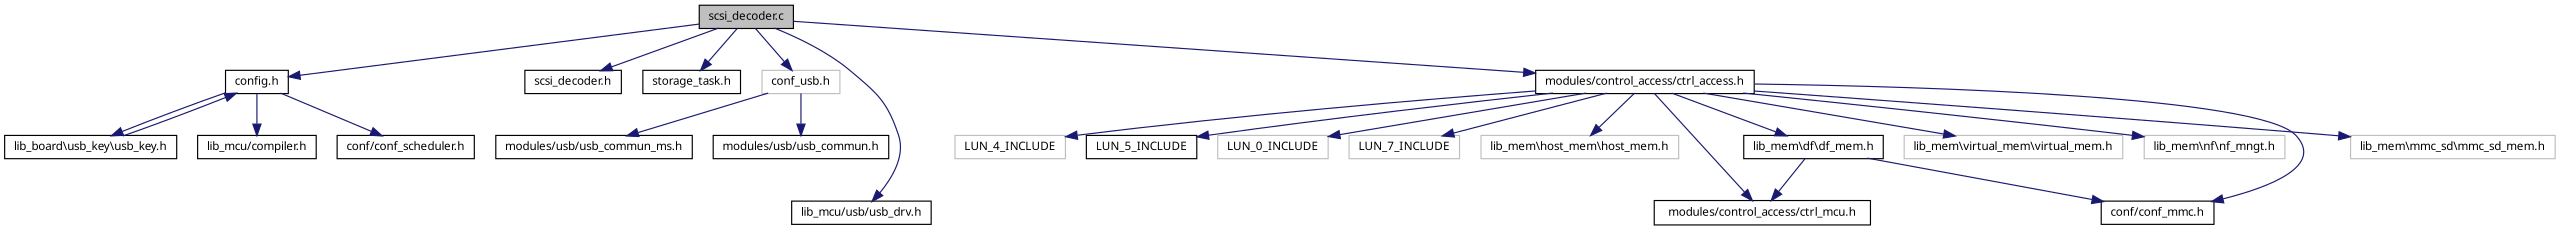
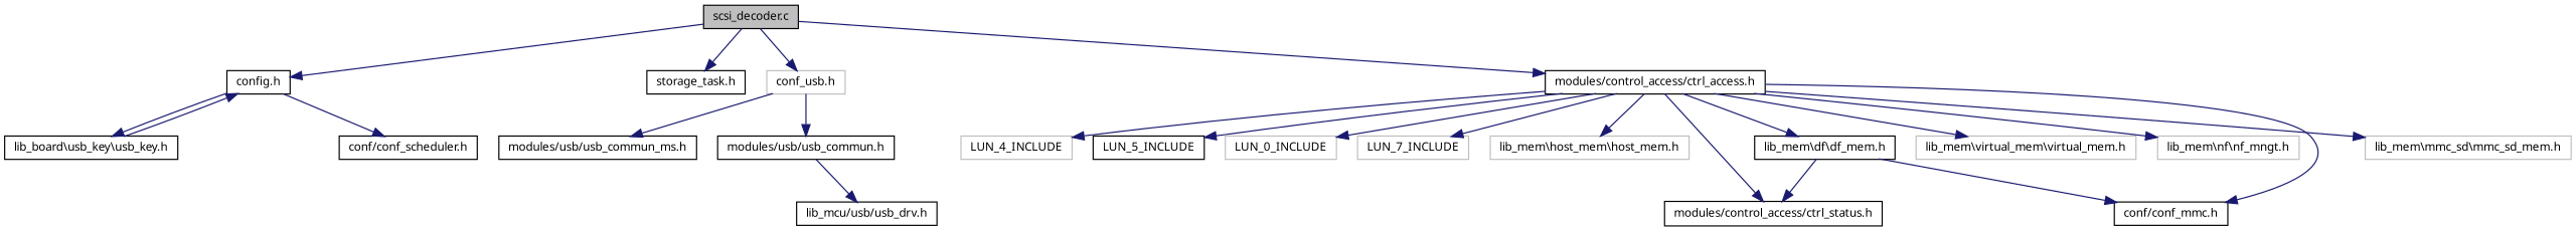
  digraph {
    node [color=black fillcolor=white fontname="FreeSans.ttf" fontsize=10 shape=record style=filled]
    edge [color=midnightblue fontname="FreeSans.ttf" fontsize=10 labelfontname="FreeSans.ttf" labelfontsize=10 style=solid]
    n1 [fillcolor=grey75 fontcolor=black height=0.2 label="scsi_decoder.c" width=0.4]
    n2 [height=0.2 label="config.h" width=0.4]
-   n3 [height=0.2 label="scsi_decoder.h" width=0.4]
    n4 [height=0.2 label="storage_task.h" width=0.4]
    n5 [color=grey75 height=0.2 label="conf_usb.h" width=0.4]
    n6 [height=0.2 label="lib_mcu/usb/usb_drv.h" width=0.4]
    n7 [height=0.2 label="modules/control_access/ctrl_access.h" width=0.4]
-   n8 [height=0.2 label="lib_mcu/compiler.h" width=0.4]
    n9 [height=0.2 label="conf/conf_scheduler.h" width=0.4]
    n10 [height=0.2 label="lib_board\\usb_key\\usb_key.h" width=0.4]
    n11 [height=0.2 label="modules/usb/usb_commun.h" width=0.4]
    n12 [height=0.2 label="modules/usb/usb_commun_ms.h" width=0.4]
-   n13 [height=0.2 label="modules/control_access/ctrl_mcu.h" width=0.4]
+   n13 [height=0.2 label="modules/control_access/ctrl_status.h" width=0.4]
    n14 [height=0.2 label="conf/conf_mmc.h" width=0.4]
    n15 [color=grey75 height=0.2 label="lib_mem\\virtual_mem\\virtual_mem.h" width=0.4]
    n16 [color=grey75 height=0.2 label="lib_mem\\nf\\nf_mngt.h" width=0.4]
    n17 [height=0.2 label="lib_mem\\df\\df_mem.h" width=0.4]
    n18 [color=grey75 height=0.2 label="lib_mem\\mmc_sd\\mmc_sd_mem.h" width=0.4]
    n19 [color=grey75 height=0.2 label=LUN_4_INCLUDE width=0.4]
    n20 [height=0.2 label=LUN_5_INCLUDE width=0.4]
    n21 [color=grey75 height=0.2 label=LUN_0_INCLUDE width=0.4]
    n22 [color=grey75 height=0.2 label=LUN_7_INCLUDE width=0.4]
    n23 [color=grey75 height=0.2 label="lib_mem\\host_mem\\host_mem.h" width=0.4]
    n1 -> n2
-   n1 -> n3
    n1 -> n4
    n1 -> n5
-   n1 -> n6
+   n11 -> n6
    n1 -> n7
-   n2 -> n8
    n2 -> n9
    n2 -> n10
    n5 -> n11
    n5 -> n12
    n7 -> n13
    n7 -> n14
    n7 -> n15
    n7 -> n16
    n7 -> n17
    n7 -> n18
    n7 -> n19
    n7 -> n20
    n7 -> n21
    n7 -> n22
    n7 -> n23
    n10 -> n2
    n17 -> n13
    n17 -> n14
  }
